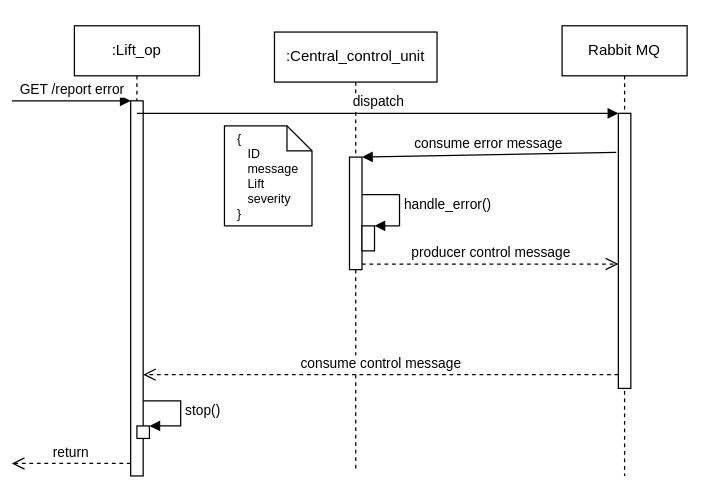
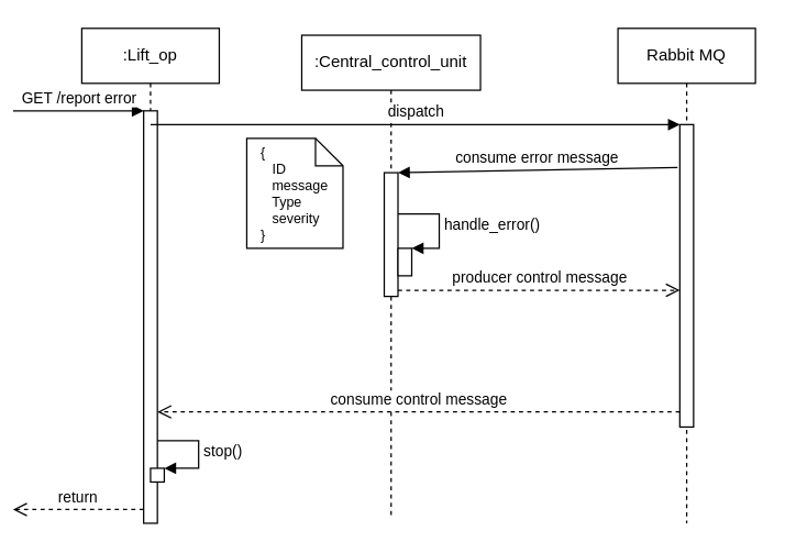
  <mxCell id="0" />
  <mxCell id="1" parent="0" />
  <mxCell id="2" value=":Lift_op" style="shape=umlLifeline;perimeter=lifelinePerimeter;whiteSpace=wrap;html=1;container=1;collapsible=0;recursiveResize=0;outlineConnect=0;" parent="1" vertex="1"><mxGeometry x="20" y="20" width="100" height="360" as="geometry" /></mxCell>
  <mxCell id="3" value="" style="html=1;points=[];perimeter=orthogonalPerimeter;" parent="2" vertex="1"><mxGeometry x="45" y="60" width="10" height="300" as="geometry" /></mxCell>
  <mxCell id="4" value="GET /report error" style="html=1;verticalAlign=bottom;endArrow=block;entryX=0;entryY=0;rounded=0;" parent="2" target="3" edge="1"><mxGeometry relative="1" as="geometry"><mxPoint x="-50" y="60" as="sourcePoint" /></mxGeometry></mxCell>
  <mxCell id="5" value="return" style="html=1;verticalAlign=bottom;endArrow=open;dashed=1;endSize=8;rounded=0;" parent="2" source="3" edge="1"><mxGeometry relative="1" as="geometry"><mxPoint x="-50" y="350" as="targetPoint" /><mxPoint x="40" y="350" as="sourcePoint" /></mxGeometry></mxCell>
  <mxCell id="6" value="" style="html=1;points=[];perimeter=orthogonalPerimeter;" parent="2" vertex="1"><mxGeometry x="50" y="320" width="10" height="10" as="geometry" /></mxCell>
  <mxCell id="7" value="stop()" style="edgeStyle=orthogonalEdgeStyle;html=1;align=left;spacingLeft=2;endArrow=block;rounded=0;entryX=1;entryY=0;" parent="2" target="6" edge="1"><mxGeometry relative="1" as="geometry"><mxPoint x="55" y="300" as="sourcePoint" /><Array as="points"><mxPoint x="85" y="300" /></Array></mxGeometry></mxCell>
- <mxCell id="8" value="&lt;div align=&quot;left&quot; style=&quot;font-size: 10px&quot;&gt;&lt;font style=&quot;font-size: 10px&quot;&gt;{&lt;/font&gt;&lt;/div&gt;&lt;div align=&quot;left&quot; style=&quot;font-size: 10px&quot;&gt;&lt;font style=&quot;font-size: 10px&quot;&gt;&amp;nbsp;&amp;nbsp; ID&lt;/font&gt;&lt;/div&gt;&lt;div align=&quot;left&quot; style=&quot;font-size: 10px&quot;&gt;&lt;font style=&quot;font-size: 10px&quot;&gt;&amp;nbsp;&amp;nbsp; message&lt;/font&gt;&lt;/div&gt;&lt;div align=&quot;left&quot; style=&quot;font-size: 10px&quot;&gt;&lt;font style=&quot;font-size: 10px&quot;&gt;&amp;nbsp;&amp;nbsp; Lift&lt;/font&gt;&lt;/div&gt;&lt;div align=&quot;left&quot; style=&quot;font-size: 10px&quot;&gt;&lt;font style=&quot;font-size: 10px&quot;&gt;&amp;nbsp;&amp;nbsp; severity&lt;/font&gt;&lt;/div&gt;&lt;div align=&quot;left&quot; style=&quot;font-size: 10px&quot;&gt;&lt;font style=&quot;font-size: 10px&quot;&gt;}&lt;/font&gt;&lt;br&gt;&lt;/div&gt;" style="shape=note;size=20;whiteSpace=wrap;html=1;" parent="2" vertex="1"><mxGeometry x="120" y="80" width="70" height="80" as="geometry" /></mxCell>
+ <mxCell id="8" value="&lt;div align=&quot;left&quot; style=&quot;font-size: 10px&quot;&gt;&lt;font style=&quot;font-size: 10px&quot;&gt;{&lt;/font&gt;&lt;/div&gt;&lt;div align=&quot;left&quot; style=&quot;font-size: 10px&quot;&gt;&lt;font style=&quot;font-size: 10px&quot;&gt;&amp;nbsp;&amp;nbsp; ID&lt;/font&gt;&lt;/div&gt;&lt;div align=&quot;left&quot; style=&quot;font-size: 10px&quot;&gt;&lt;font style=&quot;font-size: 10px&quot;&gt;&amp;nbsp;&amp;nbsp; message&lt;/font&gt;&lt;/div&gt;&lt;div align=&quot;left&quot; style=&quot;font-size: 10px&quot;&gt;&lt;font style=&quot;font-size: 10px&quot;&gt;&amp;nbsp;&amp;nbsp; Type&lt;/font&gt;&lt;/div&gt;&lt;div align=&quot;left&quot; style=&quot;font-size: 10px&quot;&gt;&lt;font style=&quot;font-size: 10px&quot;&gt;&amp;nbsp;&amp;nbsp; severity&lt;/font&gt;&lt;/div&gt;&lt;div align=&quot;left&quot; style=&quot;font-size: 10px&quot;&gt;&lt;font style=&quot;font-size: 10px&quot;&gt;}&lt;/font&gt;&lt;br&gt;&lt;/div&gt;" style="shape=note;size=20;whiteSpace=wrap;html=1;" parent="2" vertex="1"><mxGeometry x="120" y="80" width="70" height="80" as="geometry" /></mxCell>
  <mxCell id="9" value=":Central_control_unit" style="shape=umlLifeline;perimeter=lifelinePerimeter;whiteSpace=wrap;html=1;container=1;collapsible=0;recursiveResize=0;outlineConnect=0;" parent="1" vertex="1"><mxGeometry x="180" y="25" width="130" height="350" as="geometry" /></mxCell>
  <mxCell id="10" value="" style="html=1;points=[];perimeter=orthogonalPerimeter;" parent="9" vertex="1"><mxGeometry x="60" y="100" width="10" height="90" as="geometry" /></mxCell>
  <mxCell id="11" value="" style="html=1;points=[];perimeter=orthogonalPerimeter;" parent="9" vertex="1"><mxGeometry x="70" y="155" width="10" height="20" as="geometry" /></mxCell>
  <mxCell id="12" value="handle_error()" style="edgeStyle=orthogonalEdgeStyle;html=1;align=left;spacingLeft=2;endArrow=block;rounded=0;entryX=1;entryY=0;" parent="9" target="11" edge="1"><mxGeometry relative="1" as="geometry"><mxPoint x="70" y="130" as="sourcePoint" /><Array as="points"><mxPoint x="100" y="130" /><mxPoint x="100" y="155" /></Array></mxGeometry></mxCell>
  <mxCell id="13" value="Rabbit MQ" style="shape=umlLifeline;perimeter=lifelinePerimeter;whiteSpace=wrap;html=1;container=1;collapsible=0;recursiveResize=0;outlineConnect=0;" parent="1" vertex="1"><mxGeometry x="410" y="20" width="100" height="360" as="geometry" /></mxCell>
  <mxCell id="14" value="" style="html=1;points=[];perimeter=orthogonalPerimeter;" parent="13" vertex="1"><mxGeometry x="45" y="70" width="10" height="220" as="geometry" /></mxCell>
  <mxCell id="15" value="dispatch" style="html=1;verticalAlign=bottom;endArrow=block;entryX=0;entryY=0;rounded=0;" parent="1" target="14" edge="1"><mxGeometry relative="1" as="geometry"><mxPoint x="70" y="90" as="sourcePoint" /></mxGeometry></mxCell>
  <mxCell id="16" value="consume control message" style="html=1;verticalAlign=bottom;endArrow=open;dashed=1;endSize=8;exitX=0;exitY=0.95;rounded=0;" parent="1" source="14" target="3" edge="1"><mxGeometry relative="1" as="geometry"><mxPoint x="385" y="166" as="targetPoint" /></mxGeometry></mxCell>
  <mxCell id="17" value="consume error message" style="html=1;verticalAlign=bottom;endArrow=block;entryX=1;entryY=0;rounded=0;exitX=-0.167;exitY=0.142;exitDx=0;exitDy=0;exitPerimeter=0;" parent="1" source="14" target="10" edge="1"><mxGeometry relative="1" as="geometry"><mxPoint x="305" y="120" as="sourcePoint" /></mxGeometry></mxCell>
  <mxCell id="18" value="producer control message" style="html=1;verticalAlign=bottom;endArrow=open;dashed=1;endSize=8;exitX=1;exitY=0.95;rounded=0;" parent="1" source="10" target="14" edge="1"><mxGeometry relative="1" as="geometry"><mxPoint x="400" y="210" as="targetPoint" /></mxGeometry></mxCell>
